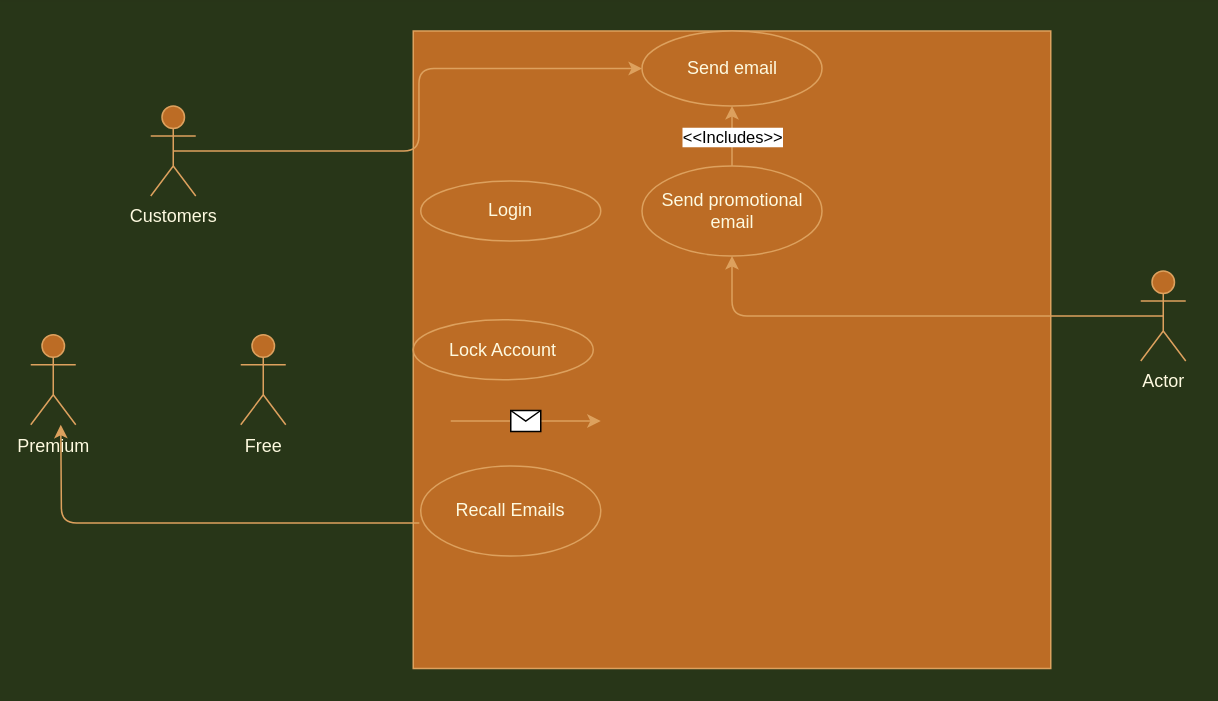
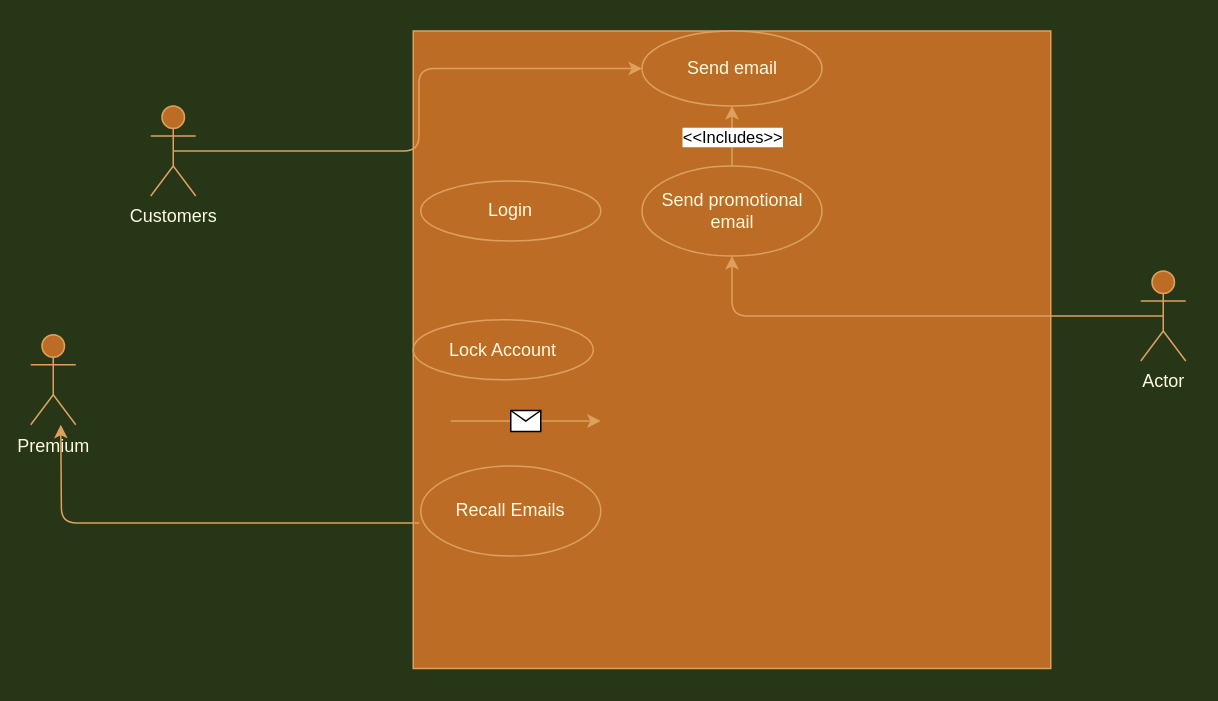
  <mxCell id="0" />
  <mxCell id="1" parent="0" />
  <mxCell id="2" value="" style="whiteSpace=wrap;html=1;aspect=fixed;fillColor=#BC6C25;strokeColor=#DDA15E;fontColor=#FEFAE0;" vertex="1" parent="1"><mxGeometry x="275" y="20" width="425" height="425" as="geometry" /></mxCell>
  <mxCell id="3" value="Send email" style="ellipse;whiteSpace=wrap;html=1;fillColor=#BC6C25;strokeColor=#DDA15E;fontColor=#FEFAE0;" vertex="1" parent="1"><mxGeometry x="427.5" y="20" width="120" height="50" as="geometry" /></mxCell>
  <mxCell id="4" value="Send promotional email" style="ellipse;whiteSpace=wrap;html=1;fillColor=#BC6C25;strokeColor=#DDA15E;fontColor=#FEFAE0;" vertex="1" parent="1"><mxGeometry x="427.5" y="110" width="120" height="60" as="geometry" /></mxCell>
  <mxCell id="5" value="Login" style="ellipse;whiteSpace=wrap;html=1;fillColor=#BC6C25;strokeColor=#DDA15E;fontColor=#FEFAE0;" vertex="1" parent="1"><mxGeometry x="280" y="120" width="120" height="40" as="geometry" /></mxCell>
  <mxCell id="6" style="edgeStyle=orthogonalEdgeStyle;rounded=1;sketch=0;orthogonalLoop=1;jettySize=auto;html=1;exitX=0.5;exitY=0.5;exitDx=0;exitDy=0;exitPerimeter=0;strokeColor=#DDA15E;fillColor=#BC6C25;fontColor=#FEFAE0;" edge="1" parent="1" source="7" target="3"><mxGeometry relative="1" as="geometry" /></mxCell>
  <mxCell id="7" value="Customers" style="shape=umlActor;verticalLabelPosition=bottom;verticalAlign=top;html=1;outlineConnect=0;fillColor=#BC6C25;strokeColor=#DDA15E;fontColor=#FEFAE0;" vertex="1" parent="1"><mxGeometry x="100" y="70" width="30" height="60" as="geometry" /></mxCell>
  <mxCell id="8" style="edgeStyle=orthogonalEdgeStyle;rounded=1;sketch=0;orthogonalLoop=1;jettySize=auto;html=1;exitX=0.5;exitY=0.5;exitDx=0;exitDy=0;exitPerimeter=0;strokeColor=#DDA15E;fillColor=#BC6C25;fontColor=#FEFAE0;" edge="1" parent="1" source="9" target="4"><mxGeometry relative="1" as="geometry" /></mxCell>
  <mxCell id="9" value="Actor" style="shape=umlActor;verticalLabelPosition=bottom;verticalAlign=top;html=1;outlineConnect=0;fillColor=#BC6C25;strokeColor=#DDA15E;fontColor=#FEFAE0;" vertex="1" parent="1"><mxGeometry x="760" y="180" width="30" height="60" as="geometry" /></mxCell>
  <mxCell id="10" value="Lock Account" style="ellipse;whiteSpace=wrap;html=1;rounded=0;sketch=0;strokeColor=#DDA15E;fillColor=#BC6C25;fontColor=#FEFAE0;" vertex="1" parent="1"><mxGeometry x="275" y="212.5" width="120" height="40" as="geometry" /></mxCell>
  <mxCell id="11" value="" style="endArrow=classic;html=1;strokeColor=#DDA15E;fillColor=#BC6C25;fontColor=#FEFAE0;entryX=0.5;entryY=1;entryDx=0;entryDy=0;exitX=0.5;exitY=0;exitDx=0;exitDy=0;" edge="1" parent="1" source="4" target="3"><mxGeometry relative="1" as="geometry"><mxPoint x="300" y="280" as="sourcePoint" /><mxPoint x="400" y="280" as="targetPoint" /></mxGeometry></mxCell>
  <mxCell id="12" value="&amp;lt;&amp;lt;Includes&amp;gt;&amp;gt;" style="edgeLabel;resizable=0;html=1;align=center;verticalAlign=middle;" connectable="0" vertex="1" parent="11"><mxGeometry relative="1" as="geometry" /></mxCell>
  <mxCell id="13" value="Recall Emails" style="ellipse;whiteSpace=wrap;html=1;rounded=0;sketch=0;strokeColor=#DDA15E;fillColor=#BC6C25;fontColor=#FEFAE0;" vertex="1" parent="1"><mxGeometry x="280" y="310" width="120" height="60" as="geometry" /></mxCell>
- <mxCell id="14" value="Free" style="shape=umlActor;verticalLabelPosition=bottom;verticalAlign=top;html=1;outlineConnect=0;rounded=0;sketch=0;strokeColor=#DDA15E;fillColor=#BC6C25;fontColor=#FEFAE0;" vertex="1" parent="1"><mxGeometry x="160" y="222.5" width="30" height="60" as="geometry" /></mxCell>
  <mxCell id="15" value="Premium" style="shape=umlActor;verticalLabelPosition=bottom;verticalAlign=top;html=1;outlineConnect=0;rounded=0;sketch=0;strokeColor=#DDA15E;fillColor=#BC6C25;fontColor=#FEFAE0;" vertex="1" parent="1"><mxGeometry x="20" y="222.5" width="30" height="60" as="geometry" /></mxCell>
  <mxCell id="16" value="" style="endArrow=classic;html=1;strokeColor=#DDA15E;fillColor=#BC6C25;fontColor=#FEFAE0;" edge="1" parent="1"><mxGeometry relative="1" as="geometry"><mxPoint x="300" y="280" as="sourcePoint" /><mxPoint x="400" y="280" as="targetPoint" /></mxGeometry></mxCell>
  <mxCell id="17" value="" style="shape=message;html=1;outlineConnect=0;" vertex="1" parent="16"><mxGeometry width="20" height="14" relative="1" as="geometry"><mxPoint x="-10" y="-7" as="offset" /></mxGeometry></mxCell>
  <mxCell id="18" value="" style="endArrow=classic;html=1;strokeColor=#DDA15E;fillColor=#BC6C25;fontColor=#FEFAE0;exitX=-0.008;exitY=0.633;exitDx=0;exitDy=0;exitPerimeter=0;edgeStyle=orthogonalEdgeStyle;" edge="1" parent="1" source="13"><mxGeometry width="50" height="50" relative="1" as="geometry"><mxPoint x="-10" y="332.5" as="sourcePoint" /><mxPoint x="40" y="282.5" as="targetPoint" /></mxGeometry></mxCell>
